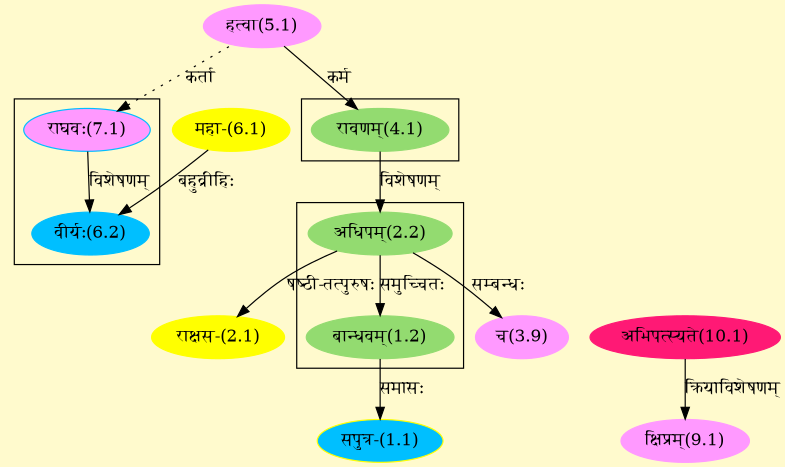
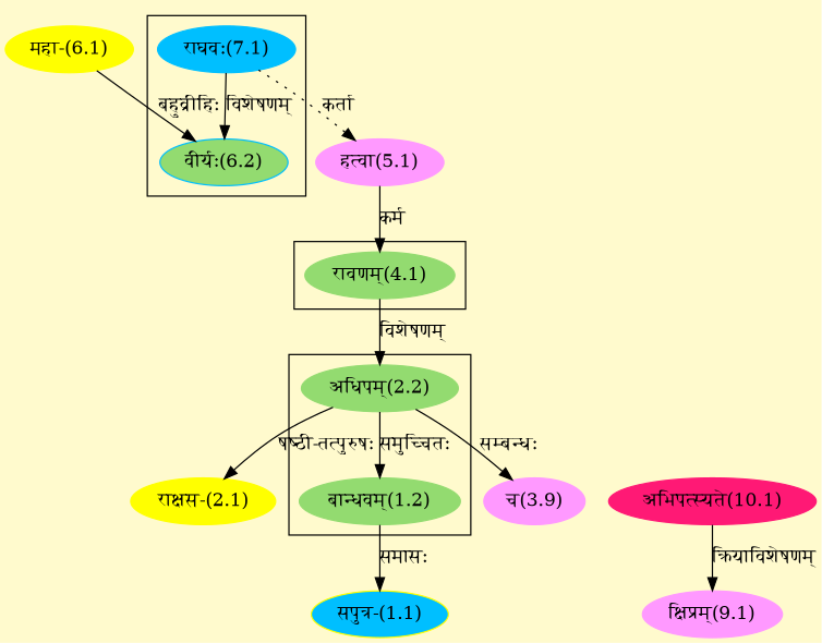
  digraph {
    bgcolor=lemonchiffon1
    compound=true
    rankdir=BT
    node [color="#93DB70" style=filled]
    edge [dir=back]
    n1 [label="बान्धवम्(1.2)"]
    n2 [label="अधिपम्(2.2)"]
    n3 [label="रावणम्(4.1)"]
-   n4 [color="#00BFFF" label="वीर्यः(6.2)"]
-   n5 [color="#00BFFF" label="राघवः(7.1)" fillcolor="#FF99FF"]
+   n4 [color="#00BFFF" label="वीर्यः(6.2)" fillcolor="#93DB70"]
+   n5 [color="#00BFFF" label="राघवः(7.1)"]
    n6 [color="#FF99FF" label="हत्वा(5.1)"]
    n7 [color="#FFFF00" label="महा-(6.1)"]
    n8 [color="#FF1975" label="अभिपत्स्यते(10.1)"]
    n9 [color="#FFFF00" fillcolor="#00BFFF" label="सपुत्र-(1.1)"]
    n10 [color="#FFFF00" label="राक्षस-(2.1)"]
    n11 [color="#FF99FF" label="च(3.9)"]
    n12 [color="#FF99FF" label="क्षिप्रम्(9.1)"]
    subgraph cluster_1 {
      n1
      n2
    }
    subgraph cluster_2 {
      n3
    }
    subgraph cluster_3 {
      n4
      n5
    }
    n1 -> n2 [label="समुच्चितः"]
    n2 -> n3 [label="विशेषणम्"]
    n3 -> n6 [label="कर्म"]
    n4 -> n5 [label="विशेषणम्"]
    n4 -> n7 [label="बहुव्रीहिः"]
-   n5 -> n6 [label="कर्ता" style=dotted]
+   n6 -> n5 [label="कर्ता" style=dotted]
    n9 -> n1 [label="समासः"]
    n10 -> n2 [label="षष्ठी-तत्पुरुषः"]
    n11 -> n2 [label="सम्बन्धः"]
    n12 -> n8 [label="क्रियाविशेषणम्"]
  }
